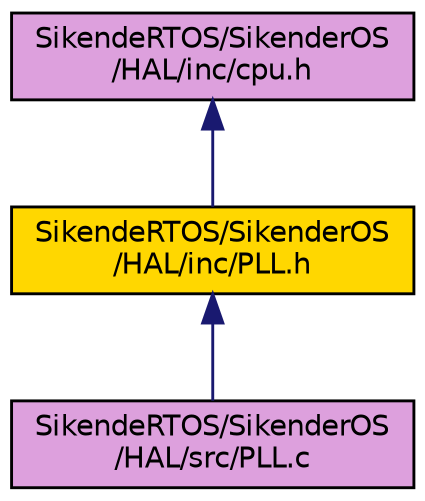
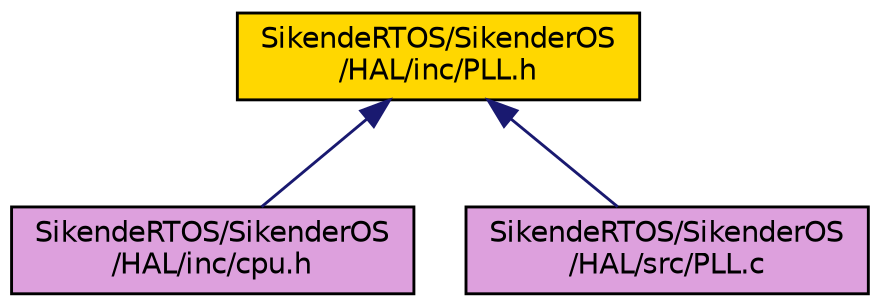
  digraph {
    node [color=black fillcolor=plum fontname=Helvetica fontsize=10 shape=record style=filled]
    edge [color=midnightblue dir=back fontname=Helvetica fontsize=10 labelfontname=Helvetica labelfontsize=10 style=solid]
    n1 [fillcolor=gold fontcolor=black height=0.2 label="SikendeRTOS/SikenderOS\l/HAL/inc/PLL.h" width=0.4]
    n2 [height=0.2 label="SikendeRTOS/SikenderOS\l/HAL/inc/cpu.h" width=0.4]
    n3 [height=0.2 label="SikendeRTOS/SikenderOS\l/HAL/src/PLL.c" width=0.4]
-   n2 -> n1
+   n1 -> n2
    n1 -> n3
  }
